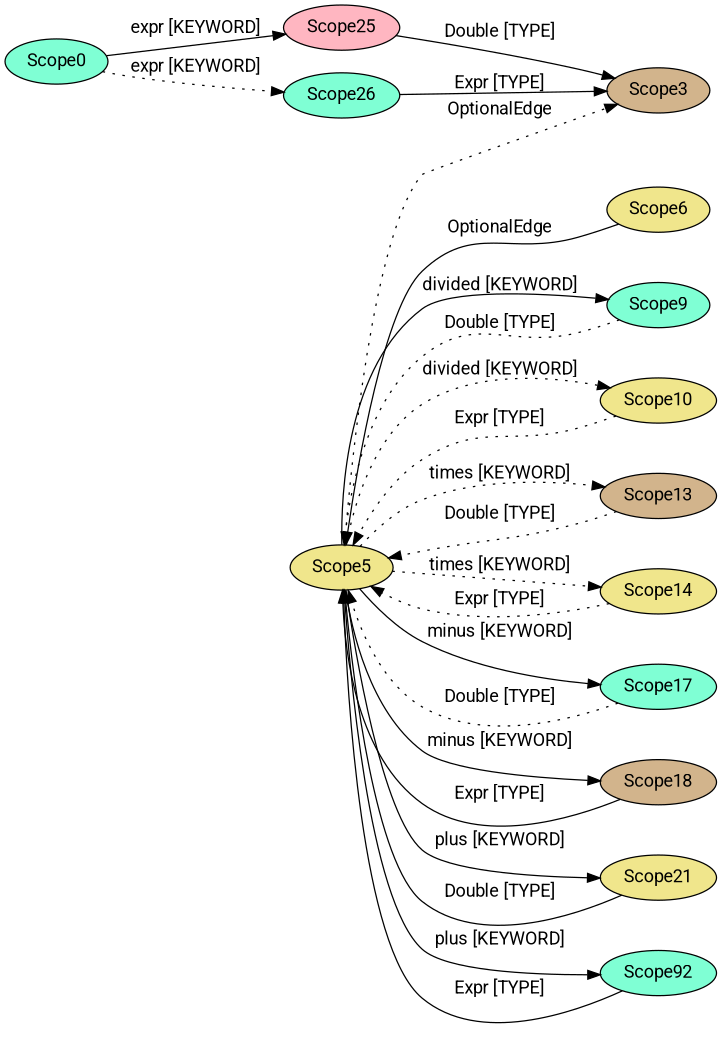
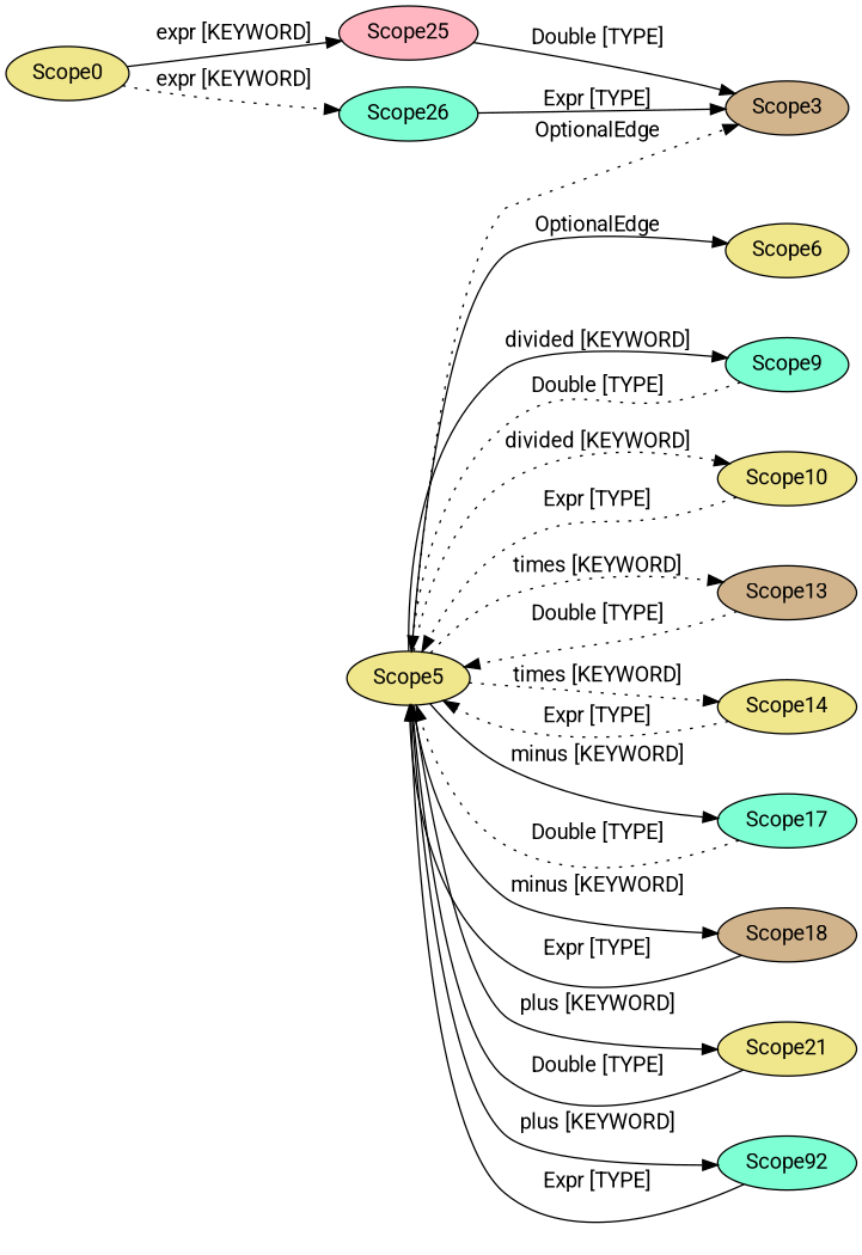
  digraph {
    fontname=Roboto
    rankdir=LR
    node [fillcolor=khaki fontname=Roboto style=filled]
    edge [fontname=Roboto style=solid]
    Scope25 [fillcolor=lightpink]
-   Scope0 [fillcolor=aquamarine]
+   Scope0
    Scope26 [fillcolor=aquamarine]
    Scope3 [fillcolor=tan]
    Scope5
    n6 [label=Scope6]
    Scope9 [fillcolor=aquamarine]
    Scope10
    Scope13 [fillcolor=tan]
    Scope14
    Scope17 [fillcolor=aquamarine]
    Scope18 [fillcolor=tan]
    Scope21
    n14 [fillcolor=aquamarine label=Scope92]
    Scope25 -> Scope3 [label="Double [TYPE]"]
    Scope0 -> Scope25 [label="expr [KEYWORD]"]
    Scope0 -> Scope26 [label="expr [KEYWORD]" style=dotted]
    Scope26 -> Scope3 [label="Expr [TYPE]"]
    Scope5 -> Scope3 [label=OptionalEdge style=dotted]
-   n6 -> Scope5 [label=OptionalEdge]
+   Scope5 -> n6 [label=OptionalEdge]
    Scope5 -> Scope9 [label="divided [KEYWORD]"]
    Scope5 -> Scope10 [label="divided [KEYWORD]" style=dotted]
    Scope5 -> Scope13 [label="times [KEYWORD]" style=dotted]
    Scope5 -> Scope14 [label="times [KEYWORD]" style=dotted]
    Scope5 -> Scope17 [label="minus [KEYWORD]"]
    Scope5 -> Scope18 [label="minus [KEYWORD]"]
    Scope5 -> Scope21 [label="plus [KEYWORD]"]
    Scope5 -> n14 [label="plus [KEYWORD]"]
    Scope9 -> Scope5 [label="Double [TYPE]" style=dotted]
    Scope10 -> Scope5 [label="Expr [TYPE]" style=dotted]
    Scope13 -> Scope5 [label="Double [TYPE]" style=dotted]
    Scope14 -> Scope5 [label="Expr [TYPE]" style=dotted]
    Scope17 -> Scope5 [label="Double [TYPE]" style=dotted]
    Scope18 -> Scope5 [label="Expr [TYPE]"]
    Scope21 -> Scope5 [label="Double [TYPE]"]
    n14 -> Scope5 [label="Expr [TYPE]"]
  }
